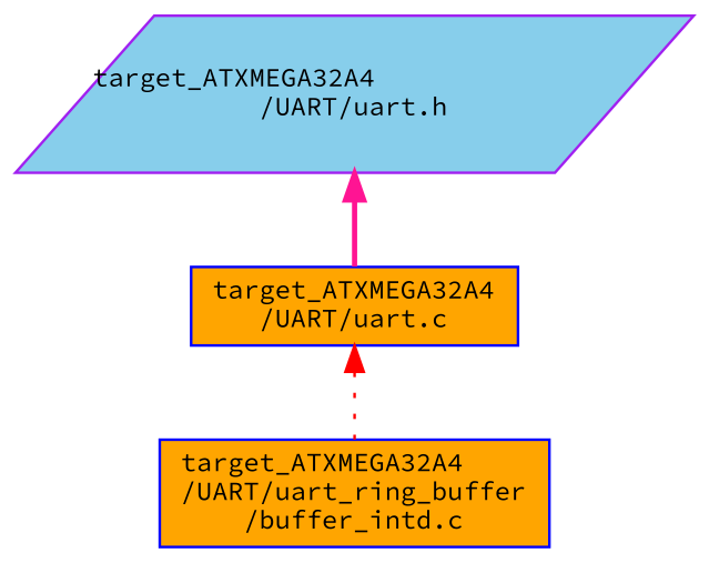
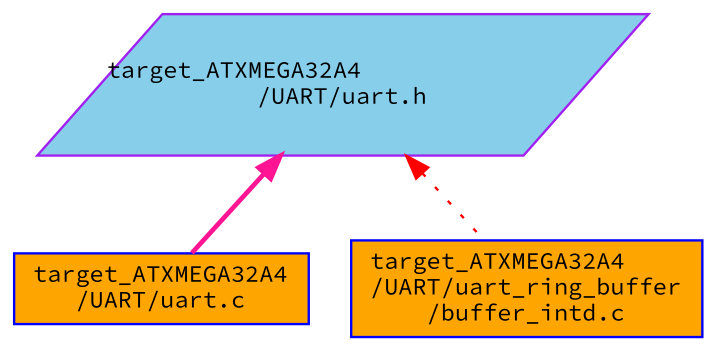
  digraph {
    fontname="Source Code Pro"
    node [color=blue fillcolor=orange fontname="Source Code Pro" fontsize=10 shape=box style=filled]
    edge [dir=back fontname="Source Code Pro" fontsize=10 labelfontname=Helvetica labelfontsize=10]
    n1 [color=purple fillcolor=skyblue fontcolor=black height=0.2 label="target_ATXMEGA32A4\l/UART/uart.h" shape=parallelogram width=0.4]
    n2 [height=0.2 label="target_ATXMEGA32A4\l/UART/uart.c" width=0.4]
    n3 [height=0.2 label="target_ATXMEGA32A4\l/UART/uart_ring_buffer\l/buffer_intd.c" width=0.4]
    n1 -> n2 [color=deeppink style=bold]
-   n2 -> n3 [color=red style=dotted]
+   n1 -> n3 [color=red style=dotted]
  }
